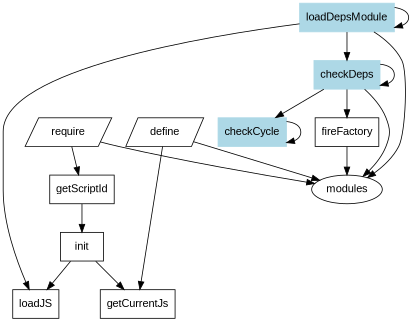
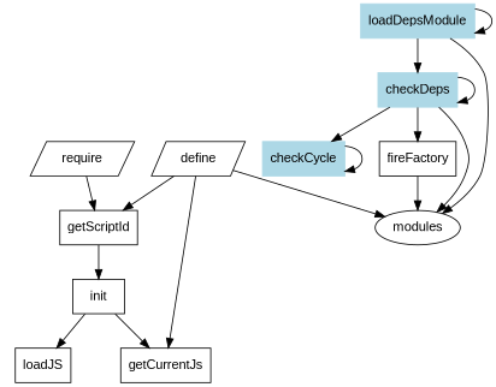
  digraph {
    fontname="Liberation Sans"
    node [fontname="Liberation Sans" shape=box]
    edge [fontname="Liberation Sans"]
    require [shape=polygon sides=4 skew=0.4]
    getScriptId
    modules [shape=""]
    init
    loadDepsModule [color=lightblue style=filled]
    checkDeps [color=lightblue style=filled]
    loadJS
    define [shape=polygon sides=4 skew=0.4]
    getCurrentJs
    fireFactory
    checkCycle [color=lightblue style=filled]
    require -> getScriptId
-   require -> modules
    getScriptId -> init
    init -> loadJS
    init -> getCurrentJs
    loadDepsModule -> modules
    loadDepsModule -> loadDepsModule
    loadDepsModule -> checkDeps
-   loadDepsModule -> loadJS
    checkDeps -> modules
    checkDeps -> checkDeps
    checkDeps -> fireFactory
    checkDeps -> checkCycle
+   define -> getScriptId
    define -> modules
    define -> getCurrentJs
    fireFactory -> modules
    checkCycle -> checkCycle
  }
